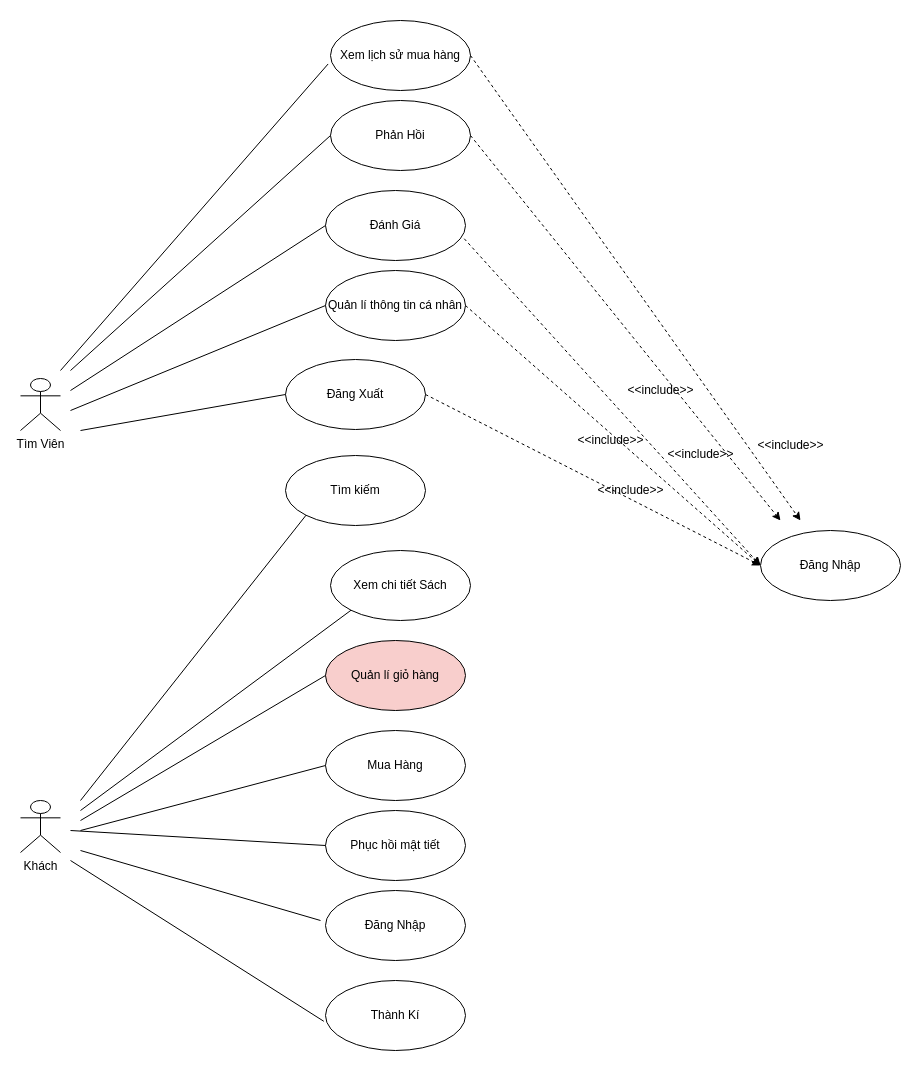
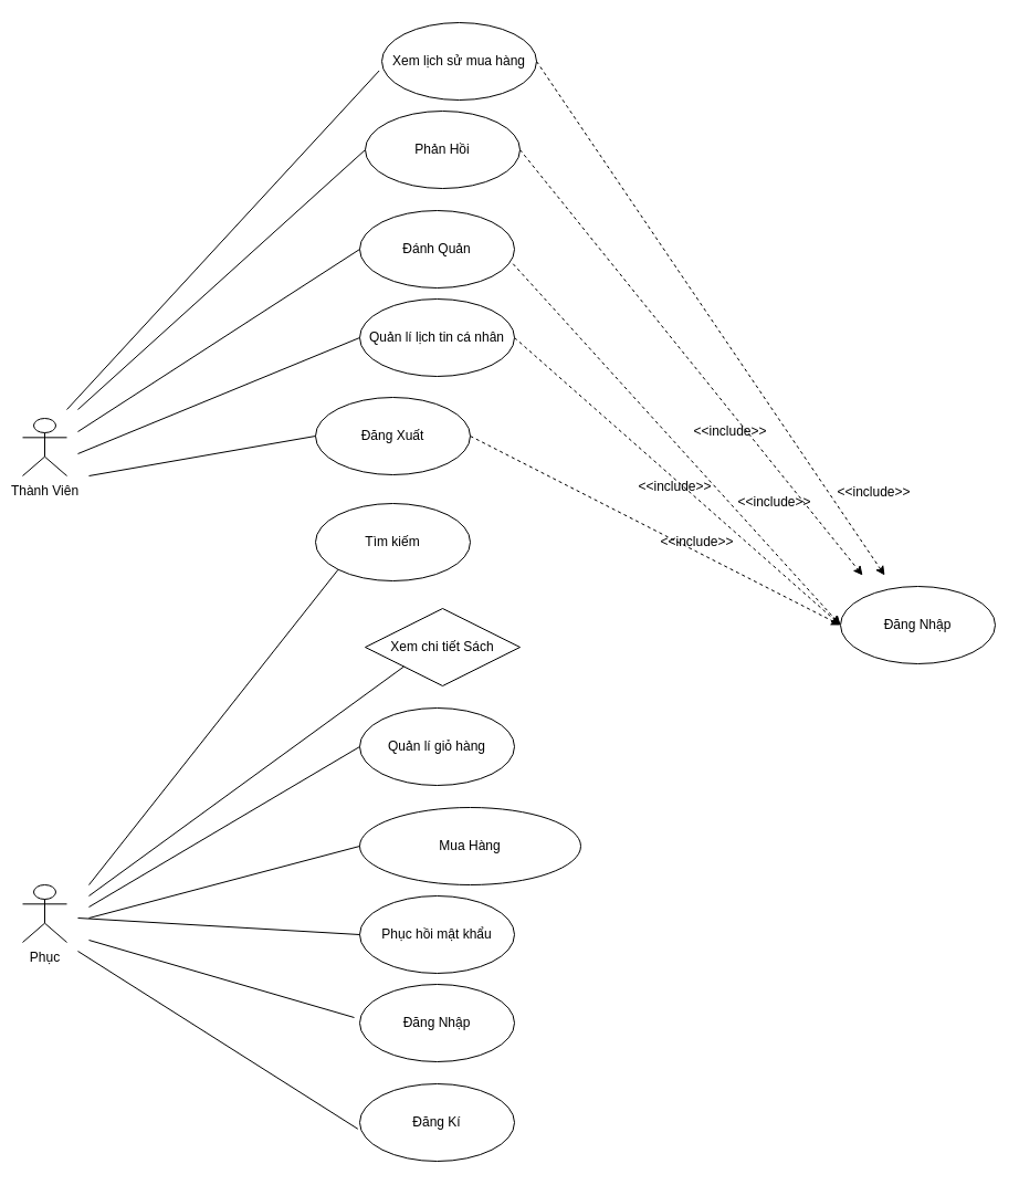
  <mxCell id="0" />
  <mxCell id="1" parent="0" />
- <mxCell id="2" value="Tìm Viên" style="shape=umlActor;verticalLabelPosition=bottom;labelBackgroundColor=#ffffff;verticalAlign=top;html=1;" vertex="1" parent="1"><mxGeometry x="20" y="378" width="40" height="52" as="geometry" /></mxCell>
- <mxCell id="3" value="Khách" style="shape=umlActor;verticalLabelPosition=bottom;labelBackgroundColor=#ffffff;verticalAlign=top;html=1;" vertex="1" parent="1"><mxGeometry x="20" y="800" width="40" height="52" as="geometry" /></mxCell>
- <mxCell id="4" value="Đánh Giá" style="ellipse;whiteSpace=wrap;html=1;" vertex="1" parent="1"><mxGeometry x="325" y="190" width="140" height="70" as="geometry" /></mxCell>
- <mxCell id="5" value="Quản lí thông tin cá nhân" style="ellipse;whiteSpace=wrap;html=1;" vertex="1" parent="1"><mxGeometry x="325" y="270" width="140" height="70" as="geometry" /></mxCell>
+ <mxCell id="2" value="Thành Viên" style="shape=umlActor;verticalLabelPosition=bottom;labelBackgroundColor=#ffffff;verticalAlign=top;html=1;" vertex="1" parent="1"><mxGeometry x="20" y="378" width="40" height="52" as="geometry" /></mxCell>
+ <mxCell id="3" value="Phục" style="shape=umlActor;verticalLabelPosition=bottom;labelBackgroundColor=#ffffff;verticalAlign=top;html=1;" vertex="1" parent="1"><mxGeometry x="20" y="800" width="40" height="52" as="geometry" /></mxCell>
+ <mxCell id="4" value="Đánh Quản" style="ellipse;whiteSpace=wrap;html=1;" vertex="1" parent="1"><mxGeometry x="325" y="190" width="140" height="70" as="geometry" /></mxCell>
+ <mxCell id="5" value="Quản lí lịch tin cá nhân" style="ellipse;whiteSpace=wrap;html=1;" vertex="1" parent="1"><mxGeometry x="325" y="270" width="140" height="70" as="geometry" /></mxCell>
  <mxCell id="6" value="Đăng Xuất" style="ellipse;whiteSpace=wrap;html=1;" vertex="1" parent="1"><mxGeometry x="285" y="359" width="140" height="70" as="geometry" /></mxCell>
- <mxCell id="7" value="Xem chi tiết Sách" style="ellipse;whiteSpace=wrap;html=1;" vertex="1" parent="1"><mxGeometry x="330" y="550" width="140" height="70" as="geometry" /></mxCell>
- <mxCell id="8" value="Quản lí giỏ hàng" style="ellipse;whiteSpace=wrap;html=1;fillColor=#f8cecc;" vertex="1" parent="1"><mxGeometry x="325" y="640" width="140" height="70" as="geometry" /></mxCell>
+ <mxCell id="7" value="Xem chi tiết Sách" style="rhombus;whiteSpace=wrap;html=1;" vertex="1" parent="1"><mxGeometry x="330" y="550" width="140" height="70" as="geometry" /></mxCell>
+ <mxCell id="8" value="Quản lí giỏ hàng" style="ellipse;whiteSpace=wrap;html=1;" vertex="1" parent="1"><mxGeometry x="325" y="640" width="140" height="70" as="geometry" /></mxCell>
  <mxCell id="9" value="Tìm kiếm" style="ellipse;whiteSpace=wrap;html=1;" vertex="1" parent="1"><mxGeometry x="285" y="455" width="140" height="70" as="geometry" /></mxCell>
- <mxCell id="10" value="Mua Hàng" style="ellipse;whiteSpace=wrap;html=1;" vertex="1" parent="1"><mxGeometry x="325" y="730" width="140" height="70" as="geometry" /></mxCell>
- <mxCell id="11" value="Phục hồi mật tiết" style="ellipse;whiteSpace=wrap;html=1;" vertex="1" parent="1"><mxGeometry x="325" y="810" width="140" height="70" as="geometry" /></mxCell>
+ <mxCell id="10" value="Mua Hàng" style="ellipse;whiteSpace=wrap;html=1;" vertex="1" parent="1"><mxGeometry x="325" y="730" width="200" height="70" as="geometry" /></mxCell>
+ <mxCell id="11" value="Phục hồi mật khẩu" style="ellipse;whiteSpace=wrap;html=1;" vertex="1" parent="1"><mxGeometry x="325" y="810" width="140" height="70" as="geometry" /></mxCell>
  <mxCell id="12" value="Đăng Nhập" style="ellipse;whiteSpace=wrap;html=1;" vertex="1" parent="1"><mxGeometry x="760" y="530" width="140" height="70" as="geometry" /></mxCell>
  <mxCell id="13" value="" style="endArrow=classic;html=1;exitX=0.991;exitY=0.689;exitDx=0;exitDy=0;exitPerimeter=0;entryX=0;entryY=0.5;entryDx=0;entryDy=0;dashed=1;" edge="1" parent="1" source="4" target="12"><mxGeometry width="50" height="50" relative="1" as="geometry"><mxPoint x="490" y="430" as="sourcePoint" /><mxPoint x="540" y="380" as="targetPoint" /></mxGeometry></mxCell>
  <mxCell id="14" value="" style="endArrow=classic;html=1;exitX=1;exitY=0.5;exitDx=0;exitDy=0;entryX=0;entryY=0.5;entryDx=0;entryDy=0;dashed=1;" edge="1" parent="1" source="5" target="12"><mxGeometry width="50" height="50" relative="1" as="geometry"><mxPoint x="490" y="430" as="sourcePoint" /><mxPoint x="540" y="380" as="targetPoint" /></mxGeometry></mxCell>
  <mxCell id="15" value="" style="endArrow=classic;html=1;exitX=1;exitY=0.5;exitDx=0;exitDy=0;entryX=0;entryY=0.5;entryDx=0;entryDy=0;dashed=1;" edge="1" parent="1" source="6" target="12"><mxGeometry width="50" height="50" relative="1" as="geometry"><mxPoint x="490" y="530" as="sourcePoint" /><mxPoint x="540" y="480" as="targetPoint" /></mxGeometry></mxCell>
  <mxCell id="16" value="" style="endArrow=none;html=1;entryX=0;entryY=0.5;entryDx=0;entryDy=0;" edge="1" parent="1" target="4"><mxGeometry width="50" height="50" relative="1" as="geometry"><mxPoint x="70" y="390" as="sourcePoint" /><mxPoint x="180" y="210" as="targetPoint" /></mxGeometry></mxCell>
  <mxCell id="17" value="" style="endArrow=none;html=1;strokeColor=#000000;entryX=0;entryY=0.5;entryDx=0;entryDy=0;" edge="1" parent="1" target="5"><mxGeometry width="50" height="50" relative="1" as="geometry"><mxPoint x="70" y="410" as="sourcePoint" /><mxPoint x="540" y="680" as="targetPoint" /></mxGeometry></mxCell>
  <mxCell id="18" value="" style="endArrow=none;html=1;strokeColor=#000000;entryX=0;entryY=0.5;entryDx=0;entryDy=0;" edge="1" parent="1" target="6"><mxGeometry width="50" height="50" relative="1" as="geometry"><mxPoint x="80" y="430" as="sourcePoint" /><mxPoint x="540" y="480" as="targetPoint" /></mxGeometry></mxCell>
  <mxCell id="19" value="" style="endArrow=none;html=1;strokeColor=#000000;entryX=0;entryY=0.5;entryDx=0;entryDy=0;" edge="1" parent="1" target="11"><mxGeometry width="50" height="50" relative="1" as="geometry"><mxPoint x="70" y="830" as="sourcePoint" /><mxPoint x="540" y="680" as="targetPoint" /></mxGeometry></mxCell>
  <mxCell id="20" value="" style="endArrow=none;html=1;strokeColor=#000000;entryX=0;entryY=0.5;entryDx=0;entryDy=0;" edge="1" parent="1" target="8"><mxGeometry width="50" height="50" relative="1" as="geometry"><mxPoint x="80" y="820" as="sourcePoint" /><mxPoint x="540" y="680" as="targetPoint" /></mxGeometry></mxCell>
  <mxCell id="21" value="&amp;lt;&amp;lt;include&amp;gt;&amp;gt;&lt;br&gt;" style="text;html=1;align=center;verticalAlign=middle;resizable=0;points=[];autosize=1;" vertex="1" parent="1"><mxGeometry x="660" y="444" width="80" height="20" as="geometry" /></mxCell>
  <mxCell id="22" value="&amp;lt;&amp;lt;include&amp;gt;&amp;gt;&lt;br&gt;" style="text;html=1;align=center;verticalAlign=middle;resizable=0;points=[];autosize=1;" vertex="1" parent="1"><mxGeometry x="590" y="480" width="80" height="20" as="geometry" /></mxCell>
  <mxCell id="23" value="&amp;lt;&amp;lt;include&amp;gt;&amp;gt;&lt;br&gt;" style="text;html=1;align=center;verticalAlign=middle;resizable=0;points=[];autosize=1;" vertex="1" parent="1"><mxGeometry x="570" y="430" width="80" height="20" as="geometry" /></mxCell>
  <mxCell id="24" value="" style="endArrow=none;html=1;strokeColor=#000000;entryX=0;entryY=1;entryDx=0;entryDy=0;" edge="1" parent="1" target="9"><mxGeometry width="50" height="50" relative="1" as="geometry"><mxPoint x="80" y="800" as="sourcePoint" /><mxPoint x="410" y="730" as="targetPoint" /></mxGeometry></mxCell>
  <mxCell id="25" value="" style="endArrow=none;html=1;strokeColor=#000000;entryX=0;entryY=1;entryDx=0;entryDy=0;" edge="1" parent="1" target="7"><mxGeometry width="50" height="50" relative="1" as="geometry"><mxPoint x="80" y="810" as="sourcePoint" /><mxPoint x="410" y="730" as="targetPoint" /></mxGeometry></mxCell>
  <mxCell id="26" value="" style="endArrow=none;html=1;strokeColor=#000000;entryX=0;entryY=0.5;entryDx=0;entryDy=0;" edge="1" parent="1" target="10"><mxGeometry width="50" height="50" relative="1" as="geometry"><mxPoint x="80" y="830" as="sourcePoint" /><mxPoint x="410" y="730" as="targetPoint" /></mxGeometry></mxCell>
- <mxCell id="27" value="Thành Kí" style="ellipse;whiteSpace=wrap;html=1;" vertex="1" parent="1"><mxGeometry x="325" y="980" width="140" height="70" as="geometry" /></mxCell>
+ <mxCell id="27" value="Đăng Kí" style="ellipse;whiteSpace=wrap;html=1;" vertex="1" parent="1"><mxGeometry x="325" y="980" width="140" height="70" as="geometry" /></mxCell>
  <mxCell id="28" value="" style="endArrow=none;html=1;strokeColor=#000000;entryX=-0.012;entryY=0.583;entryDx=0;entryDy=0;entryPerimeter=0;" edge="1" parent="1" target="27"><mxGeometry width="50" height="50" relative="1" as="geometry"><mxPoint x="70" y="860" as="sourcePoint" /><mxPoint x="410" y="980" as="targetPoint" /></mxGeometry></mxCell>
  <mxCell id="29" value="Phản Hồi" style="ellipse;whiteSpace=wrap;html=1;" vertex="1" parent="1"><mxGeometry x="330" y="100" width="140" height="70" as="geometry" /></mxCell>
- <mxCell id="30" value="Xem lịch sử mua hàng" style="ellipse;whiteSpace=wrap;html=1;" vertex="1" parent="1"><mxGeometry x="330" y="20" width="140" height="70" as="geometry" /></mxCell>
+ <mxCell id="30" value="Xem lịch sử mua hàng" style="ellipse;whiteSpace=wrap;html=1;" vertex="1" parent="1"><mxGeometry x="345" y="20" width="140" height="70" as="geometry" /></mxCell>
  <mxCell id="31" value="Đăng Nhập" style="ellipse;whiteSpace=wrap;html=1;" vertex="1" parent="1"><mxGeometry x="325" y="890" width="140" height="70" as="geometry" /></mxCell>
  <mxCell id="32" value="" style="endArrow=none;html=1;strokeColor=#000000;" edge="1" parent="1"><mxGeometry width="50" height="50" relative="1" as="geometry"><mxPoint x="80" y="850" as="sourcePoint" /><mxPoint x="320" y="920" as="targetPoint" /></mxGeometry></mxCell>
  <mxCell id="33" value="" style="endArrow=none;html=1;strokeColor=#000000;entryX=0;entryY=0.5;entryDx=0;entryDy=0;" edge="1" parent="1" target="29"><mxGeometry width="50" height="50" relative="1" as="geometry"><mxPoint x="70" y="370" as="sourcePoint" /><mxPoint x="410" y="230" as="targetPoint" /></mxGeometry></mxCell>
  <mxCell id="34" value="" style="endArrow=none;html=1;strokeColor=#000000;entryX=-0.017;entryY=0.621;entryDx=0;entryDy=0;entryPerimeter=0;" edge="1" parent="1" target="30"><mxGeometry width="50" height="50" relative="1" as="geometry"><mxPoint x="60" y="370" as="sourcePoint" /><mxPoint x="410" y="150" as="targetPoint" /></mxGeometry></mxCell>
  <mxCell id="35" value="" style="endArrow=classic;html=1;strokeColor=#000000;exitX=1;exitY=0.5;exitDx=0;exitDy=0;dashed=1;" edge="1" parent="1" source="29"><mxGeometry width="50" height="50" relative="1" as="geometry"><mxPoint x="-50" y="560" as="sourcePoint" /><mxPoint x="780" y="520" as="targetPoint" /></mxGeometry></mxCell>
  <mxCell id="36" value="" style="endArrow=classic;html=1;strokeColor=#000000;exitX=1;exitY=0.5;exitDx=0;exitDy=0;dashed=1;" edge="1" parent="1" source="30"><mxGeometry width="50" height="50" relative="1" as="geometry"><mxPoint x="-50" y="560" as="sourcePoint" /><mxPoint x="800" y="520" as="targetPoint" /></mxGeometry></mxCell>
  <mxCell id="37" value="&amp;lt;&amp;lt;include&amp;gt;&amp;gt;&lt;br&gt;" style="text;html=1;align=center;verticalAlign=middle;resizable=0;points=[];autosize=1;" vertex="1" parent="1"><mxGeometry x="750" y="435" width="80" height="20" as="geometry" /></mxCell>
  <mxCell id="38" value="&amp;lt;&amp;lt;include&amp;gt;&amp;gt;&lt;br&gt;" style="text;html=1;align=center;verticalAlign=middle;resizable=0;points=[];autosize=1;" vertex="1" parent="1"><mxGeometry x="620" y="380" width="80" height="20" as="geometry" /></mxCell>
